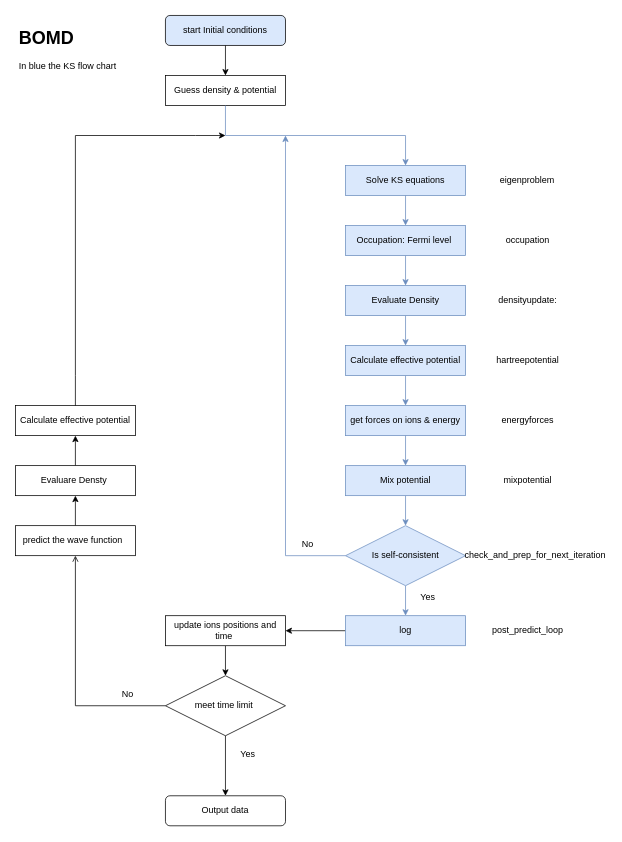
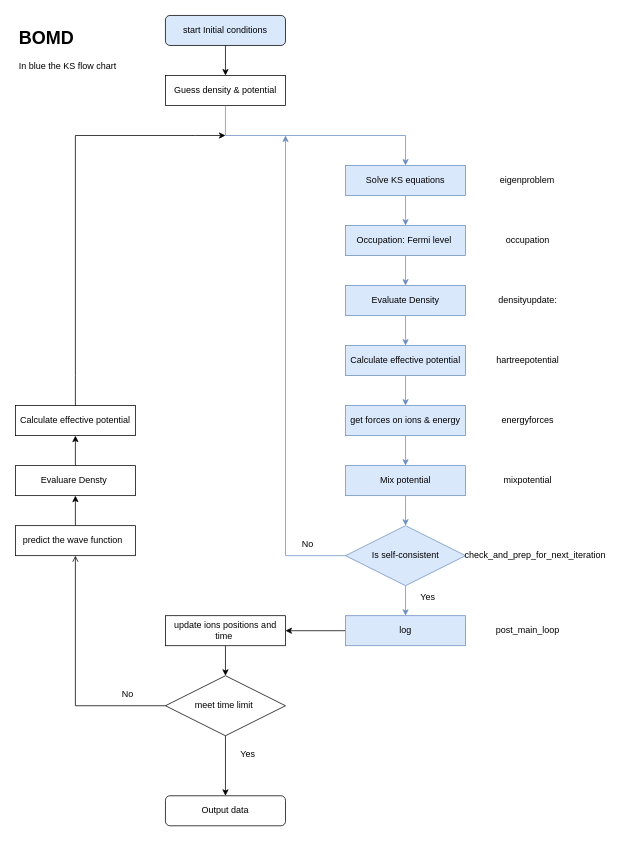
  <mxCell id="0" />
  <mxCell id="1" parent="0" />
  <mxCell id="2" value="start Initial conditions" style="rounded=1;whiteSpace=wrap;html=1;fillColor=#dae8fc;" parent="1" vertex="1"><mxGeometry x="220" width="160" height="40" as="geometry" y="20" /></mxCell>
  <mxCell id="3" value="" style="endArrow=classic;html=1;rounded=0;" parent="1" source="2" target="4" edge="1"><mxGeometry width="50" height="50" relative="1" as="geometry"><mxPoint x="370" y="600" as="sourcePoint" /><mxPoint x="300" y="140" as="targetPoint" /></mxGeometry></mxCell>
  <mxCell id="4" value="Guess density &amp;amp; potential" style="rounded=0;whiteSpace=wrap;html=1;" parent="1" vertex="1"><mxGeometry x="220" y="100" width="160" height="40" as="geometry" /></mxCell>
  <mxCell id="5" value="" style="endArrow=classic;html=1;rounded=0;exitX=0.5;exitY=1;exitDx=0;exitDy=0;fillColor=#dae8fc;strokeColor=#6c8ebf;" parent="1" source="4" target="6" edge="1"><mxGeometry width="50" height="50" relative="1" as="geometry"><mxPoint x="370" y="600" as="sourcePoint" /><mxPoint x="540" y="220" as="targetPoint" /><Array as="points"><mxPoint x="300" y="180" /><mxPoint x="540" y="180" /></Array></mxGeometry></mxCell>
  <mxCell id="6" value="Solve KS equations" style="rounded=0;whiteSpace=wrap;html=1;fillColor=#dae8fc;strokeColor=#6c8ebf;" parent="1" vertex="1"><mxGeometry x="460" y="220" width="160" height="40" as="geometry" /></mxCell>
  <mxCell id="7" value="" style="endArrow=classic;html=1;rounded=0;fillColor=#dae8fc;strokeColor=#6c8ebf;entryX=0.5;entryY=0;entryDx=0;entryDy=0;exitX=0.5;exitY=1;exitDx=0;exitDy=0;" parent="1" source="24" target="35" edge="1"><mxGeometry width="50" height="50" relative="1" as="geometry"><mxPoint x="540" y="420" as="sourcePoint" /><mxPoint x="540" y="460" as="targetPoint" /></mxGeometry></mxCell>
  <mxCell id="8" value="" style="endArrow=classic;html=1;rounded=0;fillColor=#dae8fc;strokeColor=#6c8ebf;exitX=0.5;exitY=1;exitDx=0;exitDy=0;" parent="1" source="38" target="10" edge="1"><mxGeometry width="50" height="50" relative="1" as="geometry"><mxPoint x="540" y="600" as="sourcePoint" /><mxPoint x="420" y="550" as="targetPoint" /></mxGeometry></mxCell>
  <mxCell id="9" value="" style="edgeStyle=orthogonalEdgeStyle;rounded=0;orthogonalLoop=1;jettySize=auto;html=1;fillColor=#dae8fc;strokeColor=#6c8ebf;" parent="1" source="10" target="41" edge="1"><mxGeometry relative="1" as="geometry" /></mxCell>
  <mxCell id="10" value="Is self-consistent" style="rhombus;whiteSpace=wrap;html=1;verticalAlign=middle;fillColor=#dae8fc;strokeColor=#6c8ebf;" parent="1" vertex="1"><mxGeometry x="460" y="700" width="160" height="80" as="geometry" /></mxCell>
  <mxCell id="11" value="" style="endArrow=classic;html=1;rounded=0;exitX=0;exitY=0.5;exitDx=0;exitDy=0;fillColor=#dae8fc;strokeColor=#6c8ebf;" parent="1" source="10" edge="1"><mxGeometry width="50" height="50" relative="1" as="geometry"><mxPoint x="370" y="600" as="sourcePoint" /><mxPoint x="380" y="180" as="targetPoint" /><Array as="points"><mxPoint x="380" y="740" /></Array></mxGeometry></mxCell>
  <mxCell id="12" style="edgeStyle=orthogonalEdgeStyle;rounded=0;orthogonalLoop=1;jettySize=auto;html=1;exitX=0.5;exitY=1;exitDx=0;exitDy=0;" parent="1" edge="1"><mxGeometry relative="1" as="geometry"><mxPoint x="540" y="820" as="sourcePoint" /><mxPoint x="540" y="820" as="targetPoint" /></mxGeometry></mxCell>
  <mxCell id="13" value="" style="edgeStyle=orthogonalEdgeStyle;rounded=0;orthogonalLoop=1;jettySize=auto;html=1;" parent="1" source="14" target="16" edge="1"><mxGeometry relative="1" as="geometry" /></mxCell>
  <mxCell id="14" value="update ions positions and time&amp;nbsp;" style="rounded=0;whiteSpace=wrap;html=1;" parent="1" vertex="1"><mxGeometry x="220" y="820" width="160" height="40" as="geometry" /></mxCell>
  <mxCell id="15" style="edgeStyle=orthogonalEdgeStyle;rounded=0;orthogonalLoop=1;jettySize=auto;html=1;exitX=0;exitY=0.5;exitDx=0;exitDy=0;endArrow=open;" edge="1" parent="1" source="16" target="44"><mxGeometry relative="1" as="geometry" /></mxCell>
  <mxCell id="16" value="meet time limit&amp;nbsp;" style="rhombus;whiteSpace=wrap;html=1;rounded=0;" parent="1" vertex="1"><mxGeometry x="220" y="900" width="160" height="80" as="geometry" /></mxCell>
  <mxCell id="17" value="Output data" style="rounded=1;whiteSpace=wrap;html=1;" parent="1" vertex="1"><mxGeometry x="220" y="1060" width="160" height="40" as="geometry" /></mxCell>
  <mxCell id="18" value="" style="endArrow=classic;html=1;rounded=0;" parent="1" target="17" edge="1"><mxGeometry width="50" height="50" relative="1" as="geometry"><mxPoint x="300" y="980" as="sourcePoint" /><mxPoint x="350" y="930" as="targetPoint" /></mxGeometry></mxCell>
  <mxCell id="19" value="Yes" style="text;html=1;strokeColor=none;fillColor=none;align=center;verticalAlign=middle;whiteSpace=wrap;rounded=0;" parent="1" vertex="1"><mxGeometry x="540" y="780" width="60" height="30" as="geometry" /></mxCell>
  <mxCell id="20" value="Yes" style="text;html=1;strokeColor=none;fillColor=none;align=center;verticalAlign=middle;whiteSpace=wrap;rounded=0;" parent="1" vertex="1"><mxGeometry x="300" y="990" width="60" height="30" as="geometry" /></mxCell>
  <mxCell id="21" value="No" style="text;html=1;strokeColor=none;fillColor=none;align=center;verticalAlign=middle;whiteSpace=wrap;rounded=0;" parent="1" vertex="1"><mxGeometry x="140" y="910" width="60" height="30" as="geometry" /></mxCell>
  <mxCell id="22" value="No" style="text;html=1;strokeColor=none;fillColor=none;align=center;verticalAlign=middle;whiteSpace=wrap;rounded=0;" parent="1" vertex="1"><mxGeometry x="380" y="710" width="60" height="30" as="geometry" /></mxCell>
  <mxCell id="23" value="&lt;h1&gt;BOMD&lt;/h1&gt;&lt;div&gt;In blue the KS flow chart&lt;/div&gt;" style="text;html=1;strokeColor=none;fillColor=none;spacing=5;spacingTop=-20;whiteSpace=wrap;overflow=hidden;rounded=0;" parent="1" vertex="1"><mxGeometry x="20" y="30" width="200" height="80" as="geometry" /></mxCell>
  <mxCell id="24" value="Occupation: Fermi level&amp;nbsp;" style="rounded=0;whiteSpace=wrap;html=1;fillColor=#dae8fc;strokeColor=#6c8ebf;" parent="1" vertex="1"><mxGeometry x="460" y="300" width="160" height="40" as="geometry" /></mxCell>
  <mxCell id="25" value="" style="endArrow=classic;html=1;rounded=0;exitX=0.5;exitY=1;exitDx=0;exitDy=0;fillColor=#dae8fc;strokeColor=#6c8ebf;" parent="1" source="6" target="24" edge="1"><mxGeometry width="50" height="50" relative="1" as="geometry"><mxPoint x="550" y="210" as="sourcePoint" /><mxPoint x="540" y="280" as="targetPoint" /></mxGeometry></mxCell>
  <mxCell id="26" value="densityupdate:" style="text;html=1;strokeColor=none;fillColor=none;align=center;verticalAlign=middle;whiteSpace=wrap;rounded=0;" parent="1" vertex="1"><mxGeometry x="657.5" y="380" width="90" height="40" as="geometry" /></mxCell>
  <mxCell id="27" value="hartreepotential" style="text;whiteSpace=wrap;verticalAlign=middle;align=center;" parent="1" vertex="1"><mxGeometry x="657.5" y="460" width="90" height="40" as="geometry" /></mxCell>
  <mxCell id="28" value="occupation" style="text;whiteSpace=wrap;html=1;verticalAlign=middle;align=center;" parent="1" vertex="1"><mxGeometry x="657.5" y="300" width="90" height="40" as="geometry" /></mxCell>
  <mxCell id="29" value="eigenproblem" style="text;html=1;strokeColor=none;fillColor=none;align=center;verticalAlign=middle;whiteSpace=wrap;rounded=0;" parent="1" vertex="1"><mxGeometry x="650" y="220" width="105" height="40" as="geometry" /></mxCell>
  <mxCell id="30" value="check_and_prep_for_next_iteration" style="text;whiteSpace=wrap;verticalAlign=middle;" parent="1" vertex="1"><mxGeometry x="617" y="720" width="190" height="40" as="geometry" /></mxCell>
  <mxCell id="31" style="edgeStyle=orthogonalEdgeStyle;rounded=0;orthogonalLoop=1;jettySize=auto;html=1;exitX=0.5;exitY=1;exitDx=0;exitDy=0;entryX=0.5;entryY=0;entryDx=0;entryDy=0;fillColor=#dae8fc;strokeColor=#6c8ebf;" parent="1" source="32" target="36" edge="1"><mxGeometry relative="1" as="geometry"><mxPoint x="540" y="560" as="targetPoint" /></mxGeometry></mxCell>
  <mxCell id="32" value="Calculate effective potential" style="rounded=0;whiteSpace=wrap;html=1;fillColor=#dae8fc;strokeColor=#6c8ebf;" parent="1" vertex="1"><mxGeometry x="460" y="460" width="160" height="40" as="geometry" /></mxCell>
  <mxCell id="33" value="energyforces" style="text;whiteSpace=wrap;html=1;verticalAlign=middle;align=center;" parent="1" vertex="1"><mxGeometry x="657.5" y="540" width="90" height="40" as="geometry" /></mxCell>
  <mxCell id="34" value="" style="edgeStyle=orthogonalEdgeStyle;rounded=0;orthogonalLoop=1;jettySize=auto;html=1;fillColor=#dae8fc;strokeColor=#6c8ebf;" parent="1" source="35" target="32" edge="1"><mxGeometry relative="1" as="geometry" /></mxCell>
  <mxCell id="35" value="Evaluate Density" style="rounded=0;whiteSpace=wrap;html=1;fillColor=#dae8fc;strokeColor=#6c8ebf;" parent="1" vertex="1"><mxGeometry x="460" y="380" width="160" height="40" as="geometry" /></mxCell>
  <mxCell id="36" value="get forces on ions &amp;amp; energy" style="rounded=0;whiteSpace=wrap;html=1;fillColor=#dae8fc;strokeColor=#6c8ebf;" parent="1" vertex="1"><mxGeometry x="460" y="540" width="160" height="40" as="geometry" /></mxCell>
  <mxCell id="37" value="" style="endArrow=classic;html=1;rounded=0;fillColor=#dae8fc;strokeColor=#6c8ebf;exitX=0.5;exitY=1;exitDx=0;exitDy=0;" parent="1" source="36" target="38" edge="1"><mxGeometry width="50" height="50" relative="1" as="geometry"><mxPoint x="540" y="600" as="sourcePoint" /><mxPoint x="540" y="700" as="targetPoint" /></mxGeometry></mxCell>
  <mxCell id="38" value="Mix potential" style="rounded=0;whiteSpace=wrap;html=1;fillColor=#dae8fc;strokeColor=#6c8ebf;" parent="1" vertex="1"><mxGeometry x="460" y="620" width="160" height="40" as="geometry" /></mxCell>
  <mxCell id="39" value="mixpotential" style="text;whiteSpace=wrap;html=1;verticalAlign=middle;align=center;" parent="1" vertex="1"><mxGeometry x="657.5" y="620" width="90" height="40" as="geometry" /></mxCell>
  <mxCell id="40" value="" style="edgeStyle=orthogonalEdgeStyle;rounded=0;orthogonalLoop=1;jettySize=auto;html=1;" parent="1" source="41" target="14" edge="1"><mxGeometry relative="1" as="geometry" /></mxCell>
  <mxCell id="41" value="log" style="whiteSpace=wrap;html=1;fillColor=#dae8fc;strokeColor=#6c8ebf;" parent="1" vertex="1"><mxGeometry x="460" y="820" width="160" height="40" as="geometry" /></mxCell>
- <mxCell id="42" value="post_predict_loop" style="text;whiteSpace=wrap;html=1;verticalAlign=middle;align=center;" parent="1" vertex="1"><mxGeometry x="657.5" y="820" width="90" height="40" as="geometry" /></mxCell>
+ <mxCell id="42" value="post_main_loop" style="text;whiteSpace=wrap;html=1;verticalAlign=middle;align=center;" parent="1" vertex="1"><mxGeometry x="657.5" y="820" width="90" height="40" as="geometry" /></mxCell>
  <mxCell id="43" value="" style="edgeStyle=orthogonalEdgeStyle;rounded=0;orthogonalLoop=1;jettySize=auto;html=1;" edge="1" parent="1" source="44" target="46"><mxGeometry relative="1" as="geometry" /></mxCell>
  <mxCell id="44" value="predict the wave function&amp;nbsp;&amp;nbsp;" style="rounded=0;whiteSpace=wrap;html=1;" vertex="1" parent="1"><mxGeometry x="20" y="700" width="160" height="40" as="geometry" /></mxCell>
  <mxCell id="45" value="" style="edgeStyle=orthogonalEdgeStyle;rounded=0;orthogonalLoop=1;jettySize=auto;html=1;" edge="1" parent="1" source="46" target="47"><mxGeometry relative="1" as="geometry" /></mxCell>
  <mxCell id="46" value="Evaluare Densty&amp;nbsp;" style="whiteSpace=wrap;html=1;rounded=0;" vertex="1" parent="1"><mxGeometry x="20" y="620" width="160" height="40" as="geometry" /></mxCell>
  <mxCell id="47" value="Calculate effective potential" style="whiteSpace=wrap;html=1;rounded=0;" vertex="1" parent="1"><mxGeometry x="20" y="540" width="160" height="40" as="geometry" /></mxCell>
  <mxCell id="48" value="" style="endArrow=classic;html=1;rounded=0;exitX=0.5;exitY=0;exitDx=0;exitDy=0;" edge="1" parent="1" source="47"><mxGeometry width="50" height="50" relative="1" as="geometry"><mxPoint x="160" y="500" as="sourcePoint" /><mxPoint x="300" y="180" as="targetPoint" /><Array as="points"><mxPoint x="100" y="500" /><mxPoint x="100" y="180" /><mxPoint x="260" y="180" /></Array></mxGeometry></mxCell>
